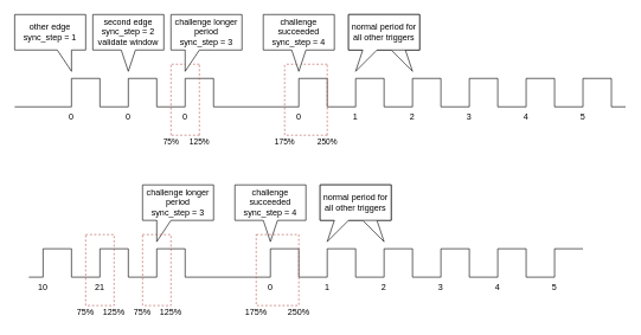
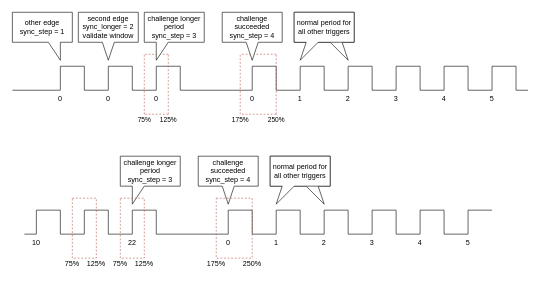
  <mxCell id="0" />
  <mxCell id="1" parent="0" />
  <mxCell id="2" value="" style="endArrow=none;html=1;rounded=0;" edge="1" parent="1"><mxGeometry width="50" height="50" relative="1" as="geometry"><mxPoint x="20" y="150" as="sourcePoint" /><mxPoint x="880" y="150" as="targetPoint" /><Array as="points"><mxPoint x="100" y="150" /><mxPoint x="100" y="110" /><mxPoint x="140" y="110" /><mxPoint x="140" y="150" /><mxPoint x="180" y="150" /><mxPoint x="180" y="110" /><mxPoint x="220" y="110" /><mxPoint x="220" y="150" /><mxPoint x="260" y="150" /><mxPoint x="260" y="110" /><mxPoint x="300" y="110" /><mxPoint x="300" y="150" /><mxPoint x="420" y="150" /><mxPoint x="420" y="110" /><mxPoint x="460" y="110" /><mxPoint x="460" y="150" /><mxPoint x="500" y="150" /><mxPoint x="500" y="110" /><mxPoint x="540" y="110" /><mxPoint x="540" y="150" /><mxPoint x="580" y="150" /><mxPoint x="580" y="110" /><mxPoint x="620" y="110" /><mxPoint x="620" y="150" /><mxPoint x="660" y="150" /><mxPoint x="660" y="110" /><mxPoint x="700" y="110" /><mxPoint x="700" y="150" /><mxPoint x="740" y="150" /><mxPoint x="740" y="110" /><mxPoint x="780" y="110" /><mxPoint x="780" y="150" /><mxPoint x="820" y="150" /><mxPoint x="820" y="110" /><mxPoint x="860" y="110" /><mxPoint x="860" y="150" /></Array></mxGeometry></mxCell>
  <mxCell id="3" value="other edge&lt;div&gt;sync_step = 1&lt;/div&gt;" style="shape=callout;whiteSpace=wrap;html=1;perimeter=calloutPerimeter;position2=0.8;base=20;size=30;position=0.6;" vertex="1" parent="1"><mxGeometry x="20" y="20" width="100" height="80" as="geometry" /></mxCell>
- <mxCell id="4" value="second edge&lt;div&gt;sync_step = 2&lt;/div&gt;&lt;div&gt;validate window&lt;/div&gt;" style="shape=callout;whiteSpace=wrap;html=1;perimeter=calloutPerimeter;position2=0.5;size=30;position=0.4;base=20;" vertex="1" parent="1"><mxGeometry x="130" y="20" width="100" height="80" as="geometry" /></mxCell>
+ <mxCell id="4" value="second edge&lt;div&gt;sync_longer = 2&lt;/div&gt;&lt;div&gt;validate window&lt;/div&gt;" style="shape=callout;whiteSpace=wrap;html=1;perimeter=calloutPerimeter;position2=0.5;size=30;position=0.4;base=20;" vertex="1" parent="1"><mxGeometry x="130" y="20" width="100" height="80" as="geometry" /></mxCell>
  <mxCell id="5" value="125%" style="endArrow=none;dashed=1;html=1;rounded=0;fillColor=#f8cecc;strokeColor=#b85450;" edge="1" parent="1"><mxGeometry x="-1" y="-10" width="50" height="50" relative="1" as="geometry"><mxPoint x="280" y="190" as="sourcePoint" /><mxPoint x="280" y="90" as="targetPoint" /><mxPoint x="-10" y="10" as="offset" /></mxGeometry></mxCell>
  <mxCell id="6" value="250%" style="endArrow=none;dashed=1;html=1;rounded=0;fillColor=#f8cecc;strokeColor=#b85450;" edge="1" parent="1"><mxGeometry x="-1" y="-10" width="50" height="50" relative="1" as="geometry"><mxPoint x="460" y="190" as="sourcePoint" /><mxPoint x="460" y="90" as="targetPoint" /><mxPoint x="-10" y="10" as="offset" /></mxGeometry></mxCell>
  <mxCell id="7" value="75%" style="endArrow=none;dashed=1;html=1;rounded=0;fillColor=#f8cecc;strokeColor=#b85450;" edge="1" parent="1"><mxGeometry x="-1" y="-10" width="50" height="50" relative="1" as="geometry"><mxPoint x="240" y="190" as="sourcePoint" /><mxPoint x="240" y="90" as="targetPoint" /><mxPoint x="-10" y="10" as="offset" /></mxGeometry></mxCell>
  <mxCell id="8" value="175%" style="endArrow=none;dashed=1;html=1;rounded=0;fillColor=#f8cecc;strokeColor=#b85450;" edge="1" parent="1"><mxGeometry x="-1" y="-10" width="50" height="50" relative="1" as="geometry"><mxPoint x="400" y="190" as="sourcePoint" /><mxPoint x="400" y="90" as="targetPoint" /><mxPoint x="-10" y="10" as="offset" /></mxGeometry></mxCell>
  <mxCell id="9" value="" style="endArrow=none;dashed=1;html=1;rounded=0;fillColor=#f8cecc;strokeColor=#b85450;" edge="1" parent="1"><mxGeometry x="-1" y="-10" width="50" height="50" relative="1" as="geometry"><mxPoint x="280" y="190" as="sourcePoint" /><mxPoint x="240" y="190" as="targetPoint" /><mxPoint x="-10" y="10" as="offset" /></mxGeometry></mxCell>
  <mxCell id="10" value="" style="endArrow=none;dashed=1;html=1;rounded=0;fillColor=#f8cecc;strokeColor=#b85450;" edge="1" parent="1"><mxGeometry x="-1" y="-10" width="50" height="50" relative="1" as="geometry"><mxPoint x="280" y="90" as="sourcePoint" /><mxPoint x="240" y="90" as="targetPoint" /><mxPoint x="-10" y="10" as="offset" /></mxGeometry></mxCell>
  <mxCell id="11" value="" style="endArrow=none;dashed=1;html=1;rounded=0;fillColor=#f8cecc;strokeColor=#b85450;" edge="1" parent="1"><mxGeometry x="-1" y="-10" width="50" height="50" relative="1" as="geometry"><mxPoint x="460" y="90" as="sourcePoint" /><mxPoint x="400" y="90" as="targetPoint" /><mxPoint x="-10" y="10" as="offset" /></mxGeometry></mxCell>
  <mxCell id="12" value="" style="endArrow=none;dashed=1;html=1;rounded=0;fillColor=#f8cecc;strokeColor=#b85450;" edge="1" parent="1"><mxGeometry x="-1" y="-10" width="50" height="50" relative="1" as="geometry"><mxPoint x="460" y="190" as="sourcePoint" /><mxPoint x="400" y="190" as="targetPoint" /><mxPoint x="-10" y="10" as="offset" /></mxGeometry></mxCell>
  <mxCell id="13" value="challenge longer period&lt;div&gt;sync_step = 3&lt;/div&gt;" style="shape=callout;whiteSpace=wrap;html=1;perimeter=calloutPerimeter;position2=0.2;size=30;position=0.2;" vertex="1" parent="1"><mxGeometry x="240" y="20" width="100" height="80" as="geometry" /></mxCell>
  <mxCell id="14" value="challenge succeeded&lt;div&gt;sync_step = 4&lt;/div&gt;" style="shape=callout;whiteSpace=wrap;html=1;perimeter=calloutPerimeter;position2=0.5;size=30;position=0.4;" vertex="1" parent="1"><mxGeometry x="370" y="20" width="100" height="80" as="geometry" /></mxCell>
  <mxCell id="15" value="1" style="text;html=1;align=center;verticalAlign=middle;whiteSpace=wrap;rounded=0;" vertex="1" parent="1"><mxGeometry x="490" y="150" width="20" height="30" as="geometry" /></mxCell>
  <mxCell id="16" value="2" style="text;html=1;align=center;verticalAlign=middle;whiteSpace=wrap;rounded=0;" vertex="1" parent="1"><mxGeometry x="570" y="150" width="20" height="30" as="geometry" /></mxCell>
  <mxCell id="17" value="3" style="text;html=1;align=center;verticalAlign=middle;whiteSpace=wrap;rounded=0;" vertex="1" parent="1"><mxGeometry x="650" y="150" width="20" height="30" as="geometry" /></mxCell>
  <mxCell id="18" value="4" style="text;html=1;align=center;verticalAlign=middle;whiteSpace=wrap;rounded=0;" vertex="1" parent="1"><mxGeometry x="730" y="150" width="20" height="30" as="geometry" /></mxCell>
  <mxCell id="19" value="5" style="text;html=1;align=center;verticalAlign=middle;whiteSpace=wrap;rounded=0;" vertex="1" parent="1"><mxGeometry x="810" y="150" width="20" height="30" as="geometry" /></mxCell>
  <mxCell id="20" value="" style="endArrow=none;html=1;rounded=0;" edge="1" parent="1"><mxGeometry width="50" height="50" relative="1" as="geometry"><mxPoint x="40" y="390" as="sourcePoint" /><mxPoint x="820" y="350" as="targetPoint" /><Array as="points"><mxPoint x="60" y="390" /><mxPoint x="60" y="350" /><mxPoint x="100" y="350" /><mxPoint x="100" y="390" /><mxPoint x="140" y="390" /><mxPoint x="140" y="350" /><mxPoint x="180" y="350" /><mxPoint x="180" y="390" /><mxPoint x="220" y="390" /><mxPoint x="220" y="350" /><mxPoint x="260" y="350" /><mxPoint x="260" y="390" /><mxPoint x="380" y="390" /><mxPoint x="380" y="350" /><mxPoint x="420" y="350" /><mxPoint x="420" y="390" /><mxPoint x="460" y="390" /><mxPoint x="460" y="350" /><mxPoint x="500" y="350" /><mxPoint x="500" y="390" /><mxPoint x="540" y="390" /><mxPoint x="540" y="350" /><mxPoint x="580" y="350" /><mxPoint x="580" y="390" /><mxPoint x="620" y="390" /><mxPoint x="620" y="350" /><mxPoint x="660" y="350" /><mxPoint x="660" y="390" /><mxPoint x="700" y="390" /><mxPoint x="700" y="350" /><mxPoint x="740" y="350" /><mxPoint x="740" y="390" /><mxPoint x="780" y="390" /><mxPoint x="780" y="350" /></Array></mxGeometry></mxCell>
  <mxCell id="21" value="challenge longer period&lt;div&gt;sync_step = 3&lt;/div&gt;" style="shape=callout;whiteSpace=wrap;html=1;perimeter=calloutPerimeter;position2=0.2;size=30;position=0.2;" vertex="1" parent="1"><mxGeometry x="200" y="260" width="100" height="80" as="geometry" /></mxCell>
  <mxCell id="22" value="challenge succeeded&lt;div&gt;sync_step = 4&lt;/div&gt;" style="shape=callout;whiteSpace=wrap;html=1;perimeter=calloutPerimeter;position2=0.5;size=30;position=0.4;" vertex="1" parent="1"><mxGeometry x="330" y="260" width="100" height="80" as="geometry" /></mxCell>
  <mxCell id="23" value="1" style="text;html=1;align=center;verticalAlign=middle;whiteSpace=wrap;rounded=0;" vertex="1" parent="1"><mxGeometry x="450" y="390" width="20" height="30" as="geometry" /></mxCell>
  <mxCell id="24" value="2" style="text;html=1;align=center;verticalAlign=middle;whiteSpace=wrap;rounded=0;" vertex="1" parent="1"><mxGeometry x="530" y="390" width="20" height="30" as="geometry" /></mxCell>
  <mxCell id="25" value="3" style="text;html=1;align=center;verticalAlign=middle;whiteSpace=wrap;rounded=0;" vertex="1" parent="1"><mxGeometry x="610" y="390" width="20" height="30" as="geometry" /></mxCell>
  <mxCell id="26" value="4" style="text;html=1;align=center;verticalAlign=middle;whiteSpace=wrap;rounded=0;" vertex="1" parent="1"><mxGeometry x="690" y="390" width="20" height="30" as="geometry" /></mxCell>
  <mxCell id="27" value="5" style="text;html=1;align=center;verticalAlign=middle;whiteSpace=wrap;rounded=0;" vertex="1" parent="1"><mxGeometry x="770" y="390" width="20" height="30" as="geometry" /></mxCell>
  <mxCell id="28" value="0" style="text;html=1;align=center;verticalAlign=middle;whiteSpace=wrap;rounded=0;" vertex="1" parent="1"><mxGeometry x="370" y="390" width="20" height="30" as="geometry" /></mxCell>
  <mxCell id="29" value="0" style="text;html=1;align=center;verticalAlign=middle;whiteSpace=wrap;rounded=0;" vertex="1" parent="1"><mxGeometry x="410" y="150" width="20" height="30" as="geometry" /></mxCell>
  <mxCell id="30" value="10" style="text;html=1;align=center;verticalAlign=middle;whiteSpace=wrap;rounded=0;" vertex="1" parent="1"><mxGeometry x="50" y="390" width="20" height="30" as="geometry" /></mxCell>
- <mxCell id="31" value="21" style="text;html=1;align=center;verticalAlign=middle;whiteSpace=wrap;rounded=0;" vertex="1" parent="1"><mxGeometry x="130" y="390" width="20" height="30" as="geometry" /></mxCell>
+ <mxCell id="32" value="22" style="text;html=1;align=center;verticalAlign=middle;whiteSpace=wrap;rounded=0;" vertex="1" parent="1"><mxGeometry x="210" y="390" width="20" height="30" as="geometry" /></mxCell>
  <mxCell id="33" value="" style="group" vertex="1" connectable="0" parent="1"><mxGeometry x="100" y="330" width="80" height="120" as="geometry" /></mxCell>
  <mxCell id="34" value="" style="rounded=0;whiteSpace=wrap;html=1;fillColor=none;strokeColor=#b85450;dashed=1;" vertex="1" parent="33"><mxGeometry x="20" width="40" height="100" as="geometry" /></mxCell>
  <mxCell id="35" value="" style="endArrow=none;dashed=1;html=1;rounded=0;fillColor=#f8cecc;strokeColor=#b85450;" edge="1" parent="33" target="36"><mxGeometry x="-1" y="-10" width="50" height="50" relative="1" as="geometry"><mxPoint x="20" y="100" as="sourcePoint" /><mxPoint x="20" as="targetPoint" /><mxPoint x="-10" y="10" as="offset" /></mxGeometry></mxCell>
  <mxCell id="36" value="75%" style="text;html=1;align=center;verticalAlign=middle;whiteSpace=wrap;rounded=0;" vertex="1" parent="33"><mxGeometry y="100" width="40" height="20" as="geometry" /></mxCell>
  <mxCell id="37" value="125%" style="text;html=1;align=center;verticalAlign=middle;whiteSpace=wrap;rounded=0;" vertex="1" parent="33"><mxGeometry x="40" y="100" width="40" height="20" as="geometry" /></mxCell>
  <mxCell id="38" value="" style="group" vertex="1" connectable="0" parent="1"><mxGeometry x="340" y="330" width="100" height="120" as="geometry" /></mxCell>
  <mxCell id="39" value="250%" style="text;html=1;align=center;verticalAlign=middle;whiteSpace=wrap;rounded=0;" vertex="1" parent="38"><mxGeometry x="60" y="100" width="40" height="20" as="geometry" /></mxCell>
  <mxCell id="40" value="" style="rounded=0;whiteSpace=wrap;html=1;fillColor=none;strokeColor=#b85450;dashed=1;" vertex="1" parent="38"><mxGeometry x="20" width="60" height="100" as="geometry" /></mxCell>
  <mxCell id="41" value="175%" style="text;html=1;align=center;verticalAlign=middle;whiteSpace=wrap;rounded=0;" vertex="1" parent="38"><mxGeometry y="100" width="40" height="20" as="geometry" /></mxCell>
  <mxCell id="42" value="" style="group" vertex="1" connectable="0" parent="1"><mxGeometry x="180" y="330" width="80" height="120" as="geometry" /></mxCell>
  <mxCell id="43" value="" style="rounded=0;whiteSpace=wrap;html=1;fillColor=none;strokeColor=#b85450;dashed=1;" vertex="1" parent="42"><mxGeometry x="20" width="40" height="100" as="geometry" /></mxCell>
  <mxCell id="44" value="" style="endArrow=none;dashed=1;html=1;rounded=0;fillColor=#f8cecc;strokeColor=#b85450;" edge="1" parent="42" target="45"><mxGeometry x="-1" y="-10" width="50" height="50" relative="1" as="geometry"><mxPoint x="20" y="100" as="sourcePoint" /><mxPoint x="20" as="targetPoint" /><mxPoint x="-10" y="10" as="offset" /></mxGeometry></mxCell>
  <mxCell id="45" value="75%" style="text;html=1;align=center;verticalAlign=middle;whiteSpace=wrap;rounded=0;" vertex="1" parent="42"><mxGeometry y="100" width="40" height="20" as="geometry" /></mxCell>
  <mxCell id="46" value="125%" style="text;html=1;align=center;verticalAlign=middle;whiteSpace=wrap;rounded=0;" vertex="1" parent="42"><mxGeometry x="40" y="100" width="40" height="20" as="geometry" /></mxCell>
  <mxCell id="47" value="normal period for all other triggers" style="shape=callout;whiteSpace=wrap;html=1;perimeter=calloutPerimeter;position2=0.9;size=30;position=0.6;" vertex="1" parent="1"><mxGeometry x="490" y="20" width="100" height="80" as="geometry" /></mxCell>
  <mxCell id="48" value="normal period for all other triggers" style="shape=callout;whiteSpace=wrap;html=1;perimeter=calloutPerimeter;position2=0.1;size=30;position=0.2;" vertex="1" parent="1"><mxGeometry x="490" y="20" width="100" height="80" as="geometry" /></mxCell>
  <mxCell id="49" value="normal period for all other triggers" style="shape=callout;whiteSpace=wrap;html=1;perimeter=calloutPerimeter;position2=0.9;size=30;position=0.6;" vertex="1" parent="1"><mxGeometry x="450" y="260" width="100" height="80" as="geometry" /></mxCell>
  <mxCell id="50" value="normal period for all other triggers" style="shape=callout;whiteSpace=wrap;html=1;perimeter=calloutPerimeter;position2=0.1;size=30;position=0.2;" vertex="1" parent="1"><mxGeometry x="450" y="260" width="100" height="80" as="geometry" /></mxCell>
  <mxCell id="51" value="0" style="text;html=1;align=center;verticalAlign=middle;whiteSpace=wrap;rounded=0;" vertex="1" parent="1"><mxGeometry x="250" y="150" width="20" height="30" as="geometry" /></mxCell>
  <mxCell id="52" value="0" style="text;html=1;align=center;verticalAlign=middle;whiteSpace=wrap;rounded=0;" vertex="1" parent="1"><mxGeometry x="170" y="150" width="20" height="30" as="geometry" /></mxCell>
  <mxCell id="53" value="0" style="text;html=1;align=center;verticalAlign=middle;whiteSpace=wrap;rounded=0;" vertex="1" parent="1"><mxGeometry x="90" y="150" width="20" height="30" as="geometry" /></mxCell>
